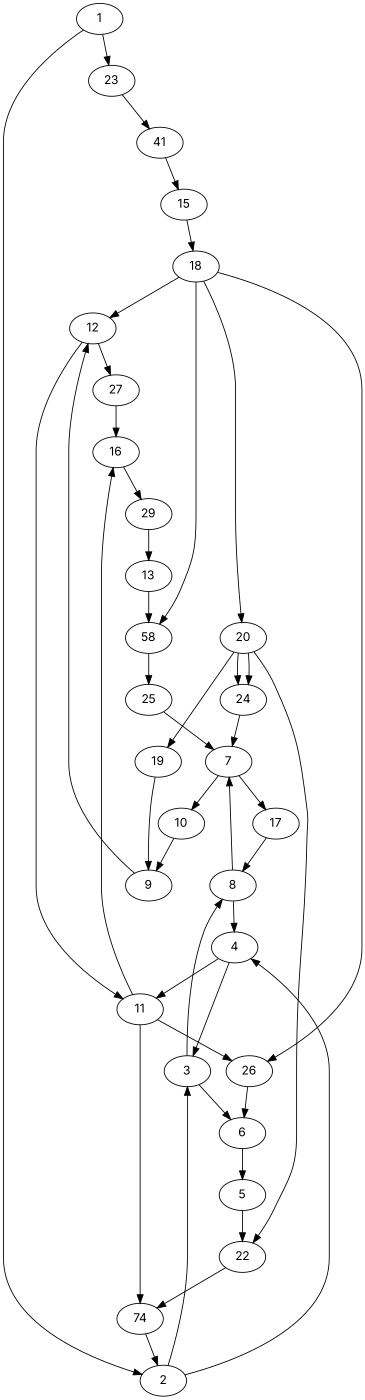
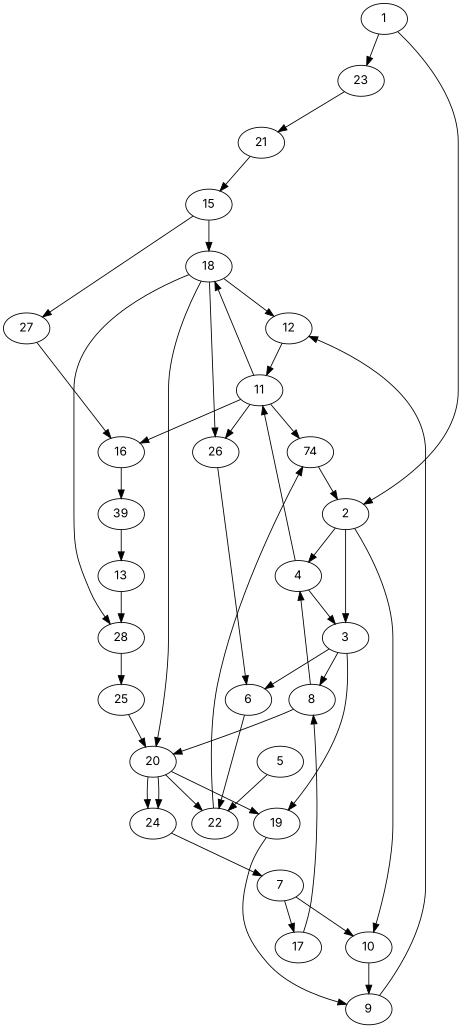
  digraph {
    fontname=Inter
    node [fontname=Inter]
    edge [fontname=Inter]
    1
    23
    2
-   21 [label=41]
+   21
    10
    4
    3
    15
    18
    12
-   28 [label=58]
+   28
    20
    26
    27
    11
    25
    24
    22
    19
    6
    16
    n22 [label=74]
-   29
+   29 [label=39]
    13
    7
    9
    17
    8
    5
    1 -> 23
    1 -> 2
    23 -> 21
+   2 -> 10
    2 -> 4
    2 -> 3
    21 -> 15
    10 -> 9
    4 -> 3
    4 -> 11
+   3 -> 19
    3 -> 6
    3 -> 8
    15 -> 18
    18 -> 12
    18 -> 28
    18 -> 20
    18 -> 26
-   12 -> 27
+   15 -> 27
    12 -> 11
    28 -> 25
    20 -> 24
    20 -> 24
    20 -> 22
    20 -> 19
    26 -> 6
    27 -> 16
+   11 -> 18
    11 -> 26
    11 -> 16
    11 -> n22
-   25 -> 7
+   25 -> 20
    24 -> 7
    22 -> n22
    19 -> 9
-   6 -> 5
+   6 -> 22
    16 -> 29
    n22 -> 2
    29 -> 13
    13 -> 28
    7 -> 10
    7 -> 17
    9 -> 12
    17 -> 8
    8 -> 4
-   8 -> 7
+   8 -> 20
    5 -> 22
  }
